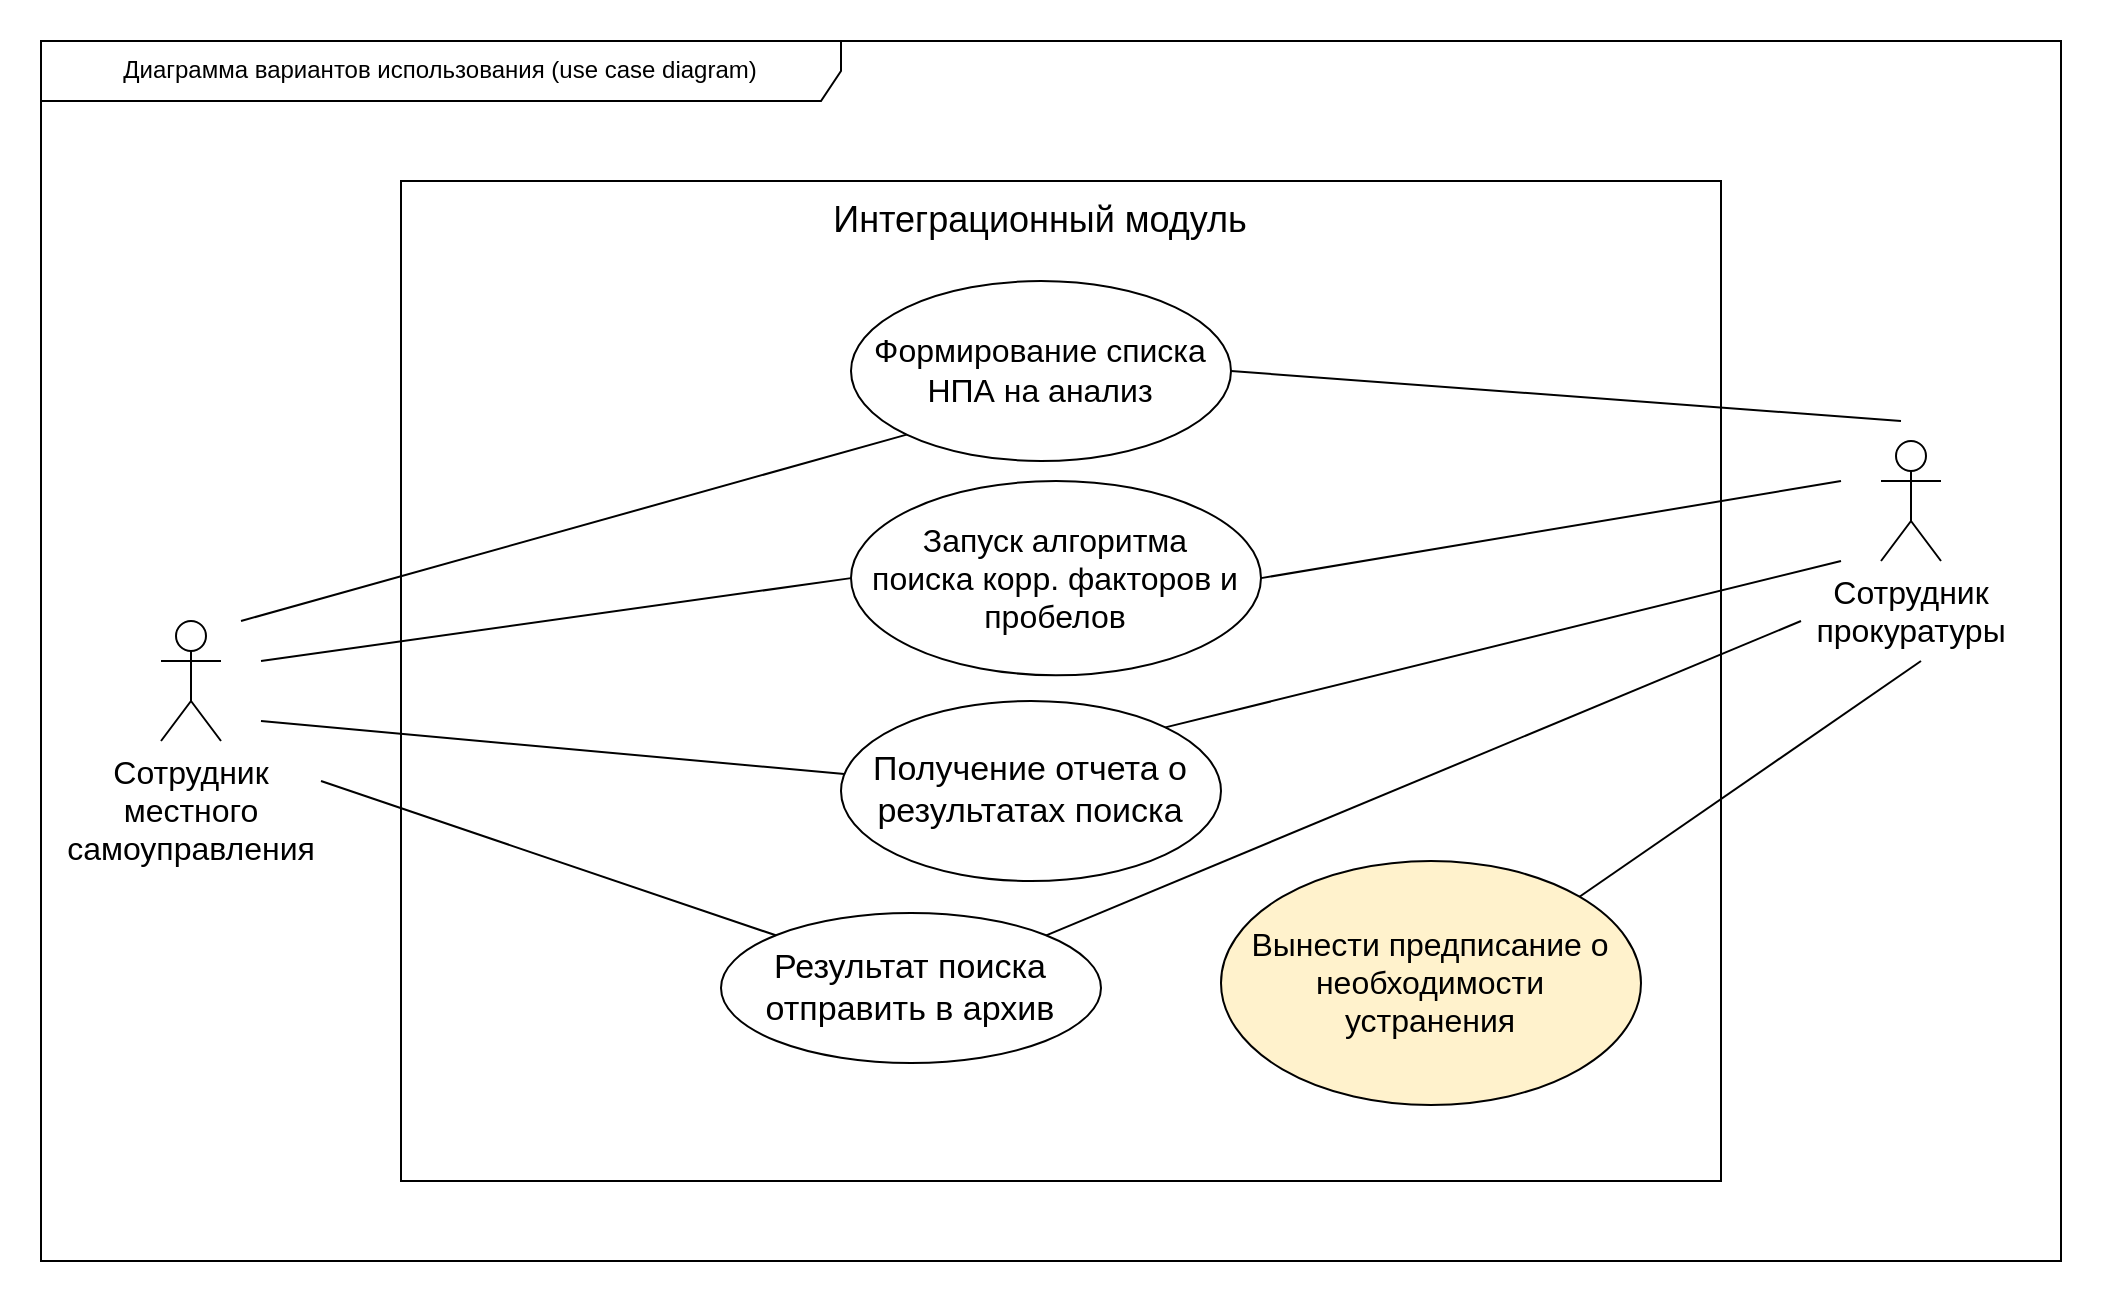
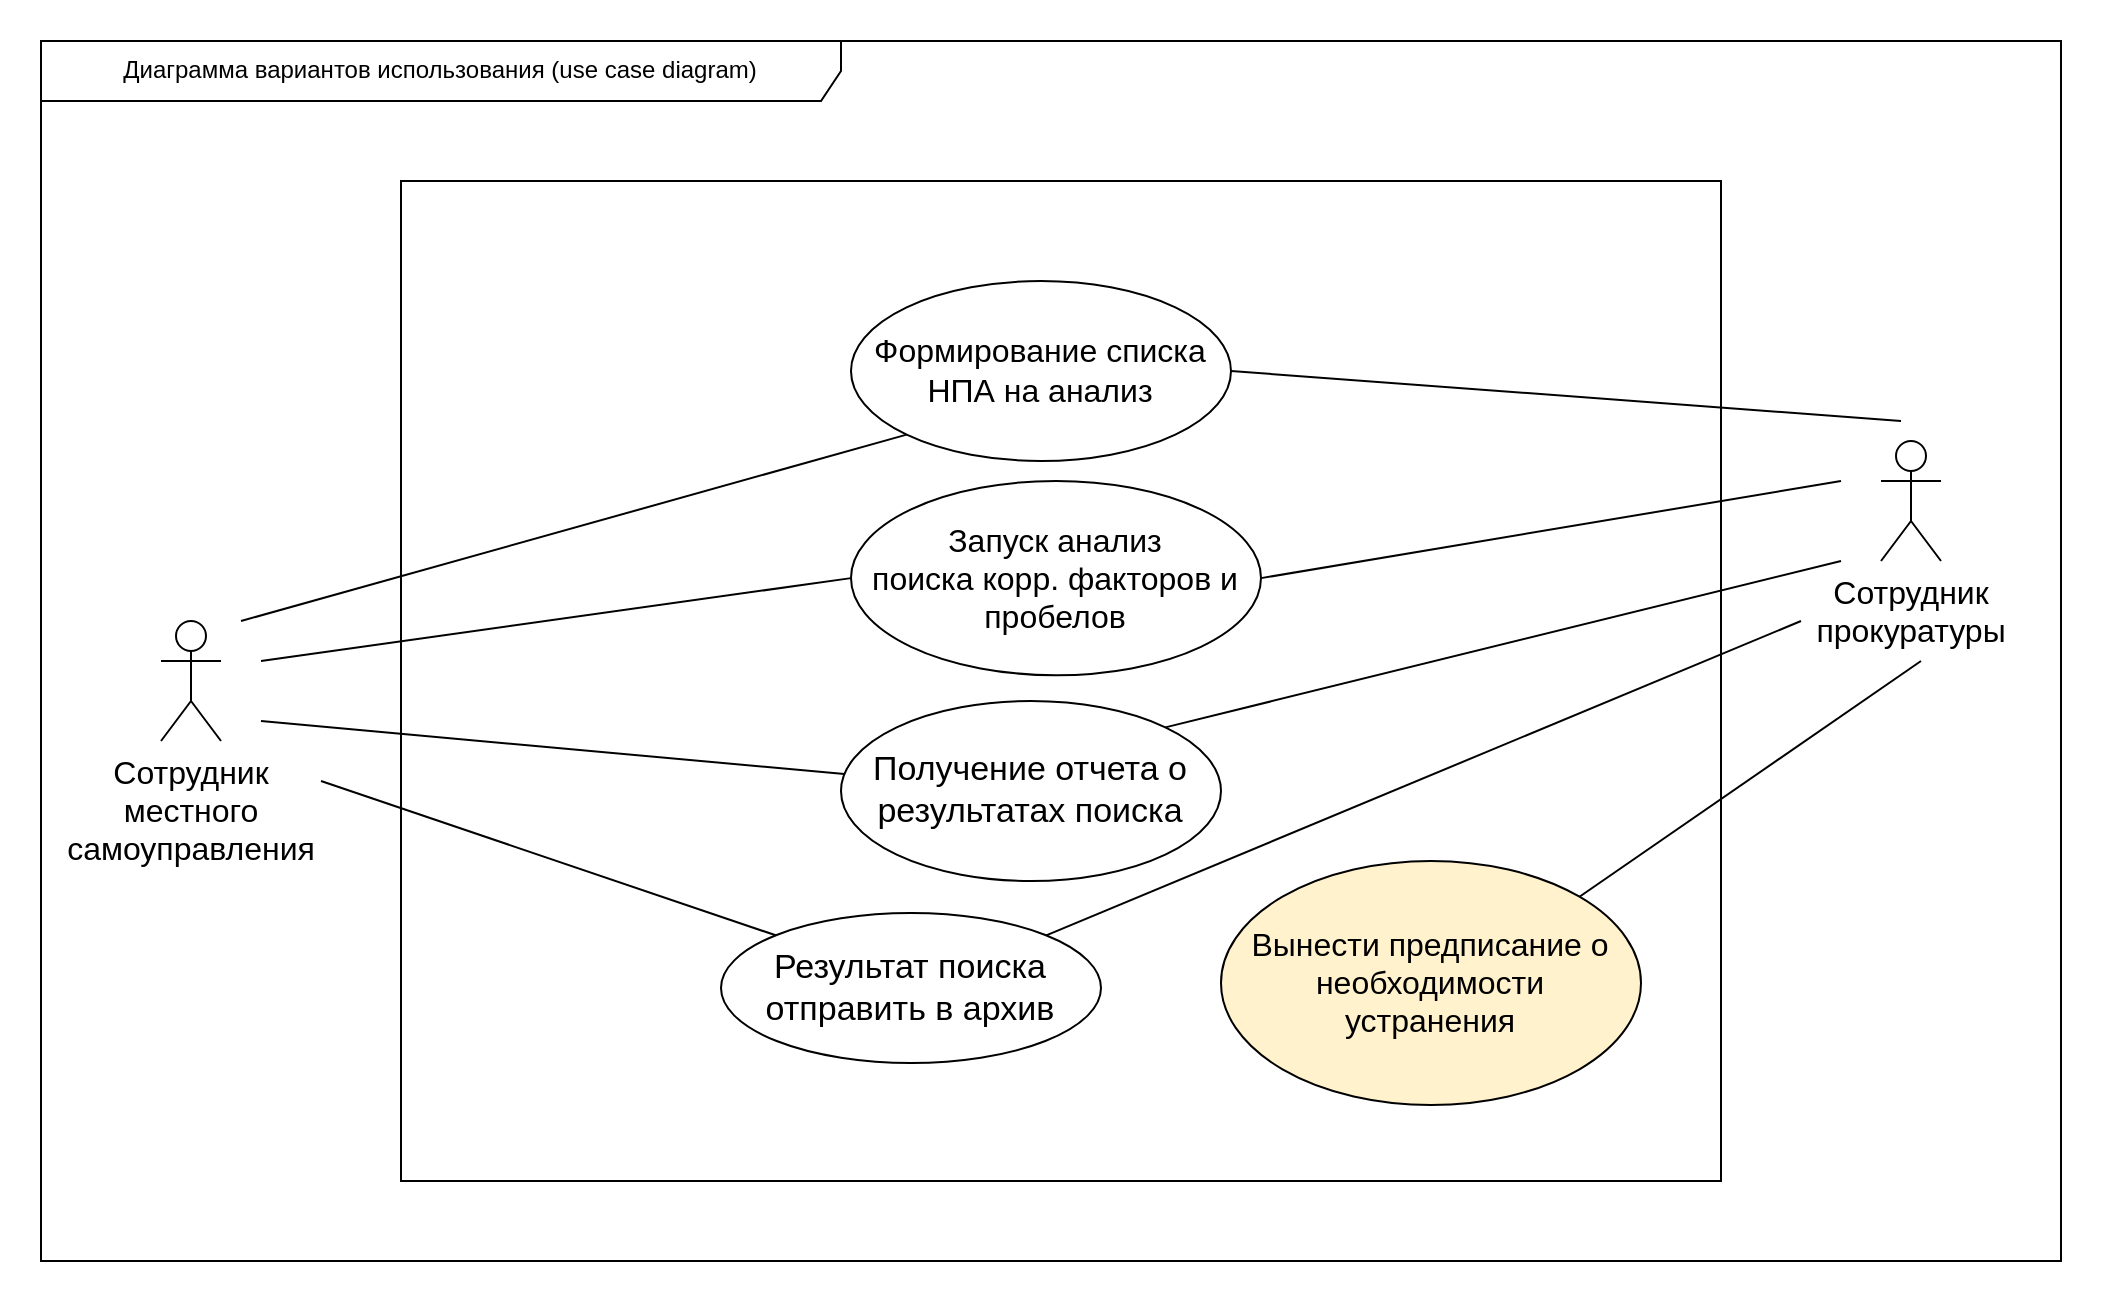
  <mxCell id="0" />
  <mxCell id="1" parent="0" />
  <mxCell id="2" value="Диаграмма вариантов использования (use case diagram)" style="shape=umlFrame;whiteSpace=wrap;html=1;width=400;height=30;" parent="1" vertex="1"><mxGeometry x="20" y="20" width="1010" height="610" as="geometry" /></mxCell>
  <mxCell id="3" value="" style="rounded=0;whiteSpace=wrap;html=1;" parent="1" vertex="1"><mxGeometry x="200" y="90" width="660" height="500" as="geometry" /></mxCell>
- <mxCell id="4" value="&lt;font style=&quot;font-size: 18px&quot;&gt;Интеграционный модуль&lt;/font&gt;" style="text;html=1;strokeColor=none;fillColor=none;align=center;verticalAlign=middle;whiteSpace=wrap;rounded=0;" parent="1" vertex="1"><mxGeometry x="375" y="100" width="290" height="20" as="geometry" /></mxCell>
  <mxCell id="5" value="Сотрудник&lt;br style=&quot;font-size: 16px;&quot;&gt;местного&lt;br style=&quot;font-size: 16px;&quot;&gt;самоуправления" style="shape=umlActor;verticalLabelPosition=bottom;verticalAlign=top;html=1;outlineConnect=0;fontSize=16;" parent="1" vertex="1"><mxGeometry x="80" y="310" width="30" height="60" as="geometry" /></mxCell>
  <mxCell id="6" value="Сотрудник&lt;br style=&quot;font-size: 16px;&quot;&gt;прокуратуры" style="shape=umlActor;verticalLabelPosition=bottom;verticalAlign=top;html=1;outlineConnect=0;fontSize=16;" parent="1" vertex="1"><mxGeometry x="940" y="220" width="30" height="60" as="geometry" /></mxCell>
  <mxCell id="7" value="&lt;font style=&quot;font-size: 16px&quot;&gt;Формирование списка&lt;br&gt;НПА на анализ&lt;/font&gt;" style="ellipse;whiteSpace=wrap;html=1;" parent="1" vertex="1"><mxGeometry x="425" y="140" width="190" height="90" as="geometry" /></mxCell>
- <mxCell id="8" value="&lt;font style=&quot;font-size: 16px&quot;&gt;Запуск алгоритма&lt;br&gt;поиска корр. факторов и пробелов&lt;/font&gt;" style="ellipse;whiteSpace=wrap;html=1;" parent="1" vertex="1"><mxGeometry x="425" y="240" width="205" height="97.11" as="geometry" /></mxCell>
+ <mxCell id="8" value="&lt;font style=&quot;font-size: 16px&quot;&gt;Запуск анализ&lt;br&gt;поиска корр. факторов и пробелов&lt;/font&gt;" style="ellipse;whiteSpace=wrap;html=1;" parent="1" vertex="1"><mxGeometry x="425" y="240" width="205" height="97.11" as="geometry" /></mxCell>
  <mxCell id="9" value="&lt;font style=&quot;font-size: 17px;&quot;&gt;Получение отчета о результатах поиска&lt;/font&gt;" style="ellipse;whiteSpace=wrap;html=1;fontSize=17;" parent="1" vertex="1"><mxGeometry x="420" y="350" width="190" height="90" as="geometry" /></mxCell>
  <mxCell id="10" value="&lt;span style=&quot;font-size: 17px&quot;&gt;Результат поиска отправить в архив&lt;/span&gt;" style="ellipse;whiteSpace=wrap;html=1;" parent="1" vertex="1"><mxGeometry x="360" y="456" width="190" height="75" as="geometry" /></mxCell>
  <mxCell id="11" value="&lt;font style=&quot;font-size: 16px&quot;&gt;Вынести предписание о необходимости&lt;br&gt;устранения&lt;/font&gt;" style="ellipse;whiteSpace=wrap;html=1;fillColor=#fff2cc;" parent="1" vertex="1"><mxGeometry x="610" y="430" width="210" height="122" as="geometry" /></mxCell>
  <mxCell id="12" value="" style="endArrow=none;html=1;fontSize=16;exitX=1;exitY=0.5;exitDx=0;exitDy=0;" parent="1" source="7" edge="1"><mxGeometry width="50" height="50" relative="1" as="geometry"><mxPoint x="550" y="270" as="sourcePoint" /><mxPoint x="950" y="210" as="targetPoint" /></mxGeometry></mxCell>
  <mxCell id="13" value="" style="endArrow=none;html=1;fontSize=16;exitX=1;exitY=0.5;exitDx=0;exitDy=0;" parent="1" source="8" edge="1"><mxGeometry width="50" height="50" relative="1" as="geometry"><mxPoint x="550" y="270" as="sourcePoint" /><mxPoint x="920" y="240" as="targetPoint" /></mxGeometry></mxCell>
  <mxCell id="14" value="" style="endArrow=none;html=1;fontSize=16;exitX=1;exitY=0;exitDx=0;exitDy=0;" parent="1" source="9" edge="1"><mxGeometry width="50" height="50" relative="1" as="geometry"><mxPoint x="550" y="270" as="sourcePoint" /><mxPoint x="920" as="targetPoint" y="280" /></mxGeometry></mxCell>
  <mxCell id="15" value="" style="endArrow=none;html=1;fontSize=16;exitX=1;exitY=0;exitDx=0;exitDy=0;" parent="1" source="10" edge="1"><mxGeometry width="50" height="50" relative="1" as="geometry"><mxPoint x="550" y="270" as="sourcePoint" /><mxPoint x="900" y="310" as="targetPoint" /></mxGeometry></mxCell>
  <mxCell id="16" value="" style="endArrow=none;html=1;fontSize=16;exitX=1;exitY=0;exitDx=0;exitDy=0;" parent="1" source="11" edge="1"><mxGeometry width="50" height="50" relative="1" as="geometry"><mxPoint x="550" y="270" as="sourcePoint" /><mxPoint x="960" y="330" as="targetPoint" /></mxGeometry></mxCell>
  <mxCell id="17" value="" style="endArrow=none;html=1;fontSize=16;entryX=0;entryY=1;entryDx=0;entryDy=0;" parent="1" target="7" edge="1"><mxGeometry width="50" height="50" relative="1" as="geometry"><mxPoint x="120" y="310" as="sourcePoint" /><mxPoint x="600" y="220" as="targetPoint" /></mxGeometry></mxCell>
  <mxCell id="18" value="" style="endArrow=none;html=1;fontSize=16;entryX=0;entryY=0.5;entryDx=0;entryDy=0;" parent="1" target="8" edge="1"><mxGeometry width="50" height="50" relative="1" as="geometry"><mxPoint x="130" y="330" as="sourcePoint" /><mxPoint x="600" y="220" as="targetPoint" /></mxGeometry></mxCell>
  <mxCell id="19" value="" style="endArrow=none;html=1;fontSize=16;" parent="1" target="9" edge="1"><mxGeometry width="50" height="50" relative="1" as="geometry"><mxPoint x="130" y="360" as="sourcePoint" /><mxPoint x="600" y="220" as="targetPoint" /></mxGeometry></mxCell>
  <mxCell id="20" value="" style="endArrow=none;html=1;fontSize=16;entryX=0;entryY=0;entryDx=0;entryDy=0;" parent="1" target="10" edge="1"><mxGeometry width="50" height="50" relative="1" as="geometry"><mxPoint x="160" y="390" as="sourcePoint" /><mxPoint x="600" y="220" as="targetPoint" /></mxGeometry></mxCell>
